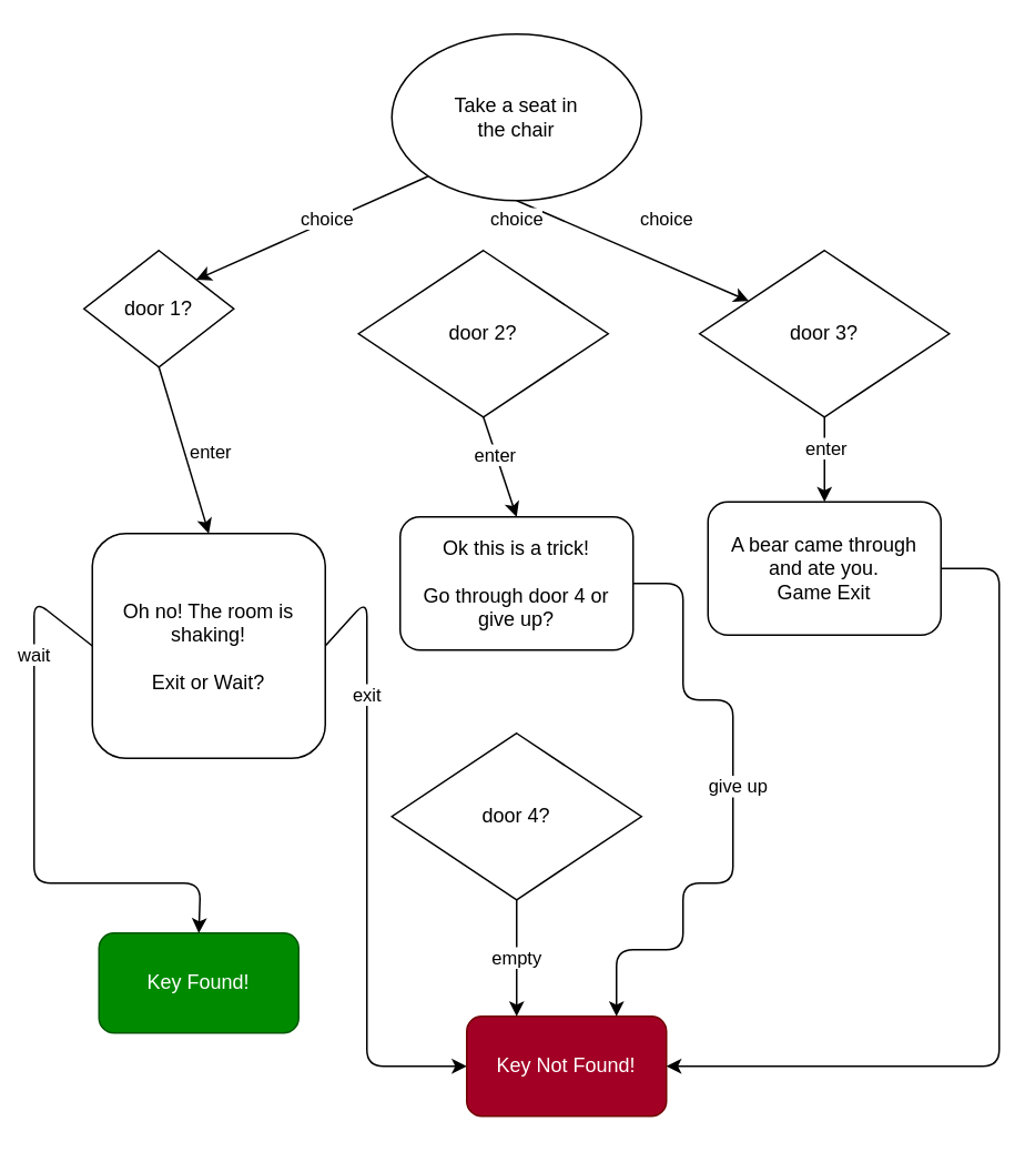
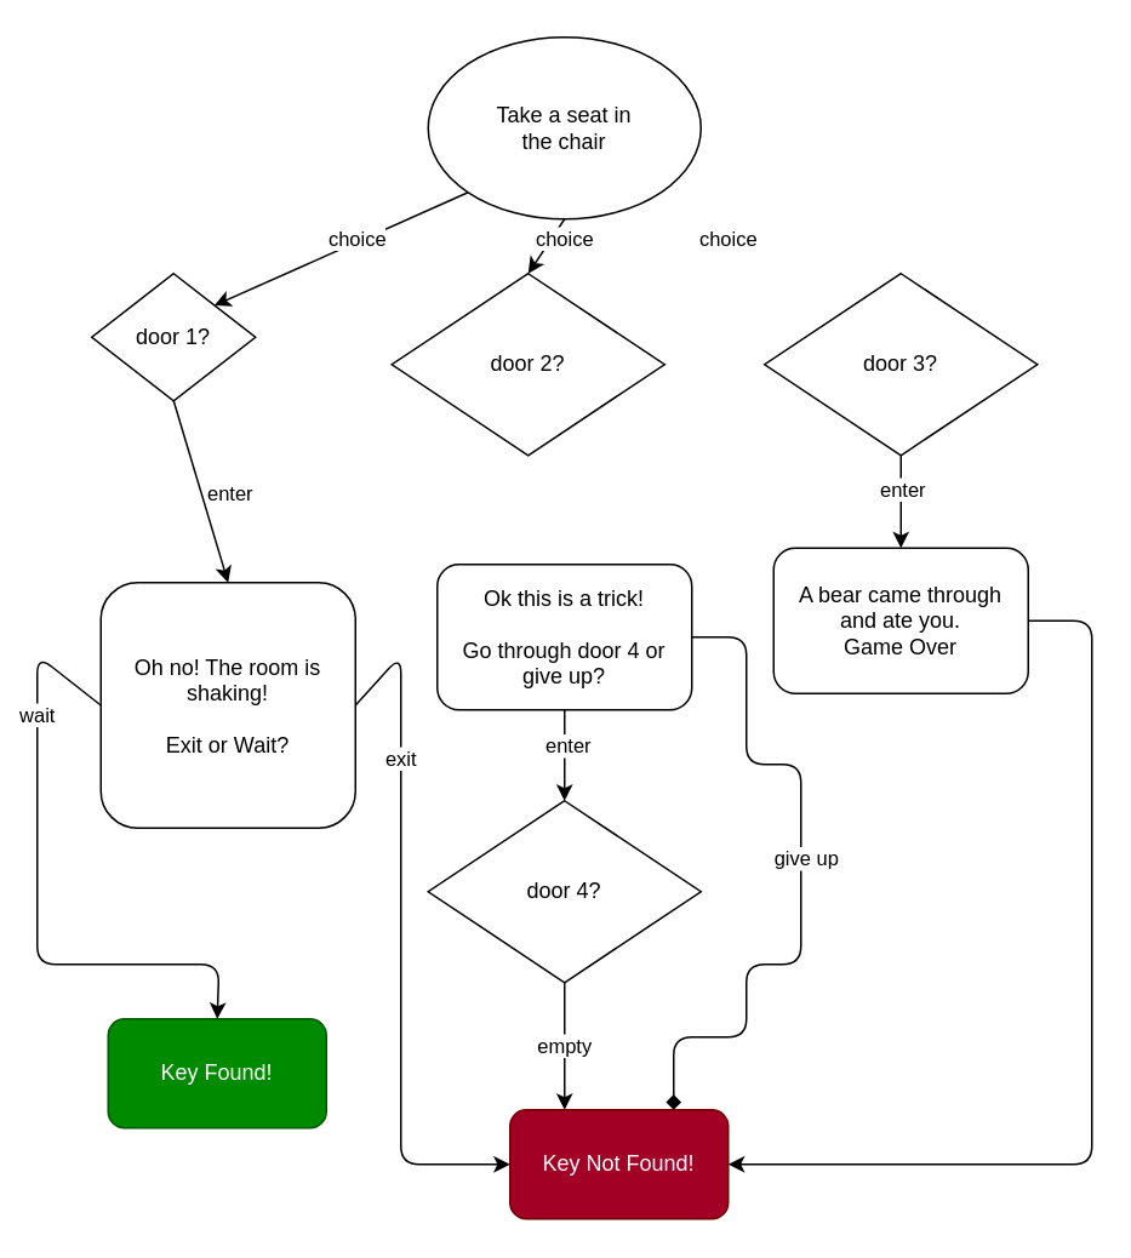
  <mxCell id="0" />
  <mxCell id="1" parent="0" />
  <mxCell id="2" style="edgeStyle=none;html=1;exitX=0.5;exitY=1;exitDx=0;exitDy=0;entryX=0.5;entryY=0;entryDx=0;entryDy=0;" edge="1" parent="1" source="3" target="19"><mxGeometry relative="1" as="geometry" /></mxCell>
  <mxCell id="3" value="door 1?" style="rhombus;whiteSpace=wrap;html=1;labelBackgroundColor=default;" vertex="1" parent="1"><mxGeometry x="50" y="150" width="90" height="70" as="geometry" /></mxCell>
- <mxCell id="4" style="edgeStyle=none;html=1;exitX=0.5;exitY=1;exitDx=0;exitDy=0;entryX=0.5;entryY=0;entryDx=0;entryDy=0;" edge="1" parent="1" source="6" target="24"><mxGeometry relative="1" as="geometry" /></mxCell>
- <mxCell id="5" value="enter" style="edgeLabel;html=1;align=center;verticalAlign=middle;resizable=0;points=[];" vertex="1" connectable="0" parent="4"><mxGeometry x="-0.281" y="-1" relative="1" as="geometry"><mxPoint as="offset" /></mxGeometry></mxCell>
  <mxCell id="6" value="door 2?" style="rhombus;whiteSpace=wrap;html=1;" vertex="1" parent="1"><mxGeometry x="215" y="150" width="150" height="100" as="geometry" /></mxCell>
  <mxCell id="7" style="edgeStyle=none;html=1;exitX=0.5;exitY=1;exitDx=0;exitDy=0;entryX=0.5;entryY=0;entryDx=0;entryDy=0;" edge="1" parent="1" source="8" target="26"><mxGeometry relative="1" as="geometry" /></mxCell>
  <mxCell id="8" value="door 3?" style="rhombus;whiteSpace=wrap;html=1;" vertex="1" parent="1"><mxGeometry x="420" y="150" width="150" height="100" as="geometry" /></mxCell>
  <mxCell id="9" style="edgeStyle=none;html=1;exitX=0;exitY=1;exitDx=0;exitDy=0;entryX=1;entryY=0;entryDx=0;entryDy=0;" edge="1" parent="1" source="12" target="3"><mxGeometry relative="1" as="geometry" /></mxCell>
  <mxCell id="10" value="choice" style="edgeLabel;html=1;align=center;verticalAlign=middle;resizable=0;points=[];" vertex="1" connectable="0" parent="9"><mxGeometry x="-0.138" y="-2" relative="1" as="geometry"><mxPoint as="offset" /></mxGeometry></mxCell>
- <mxCell id="11" style="edgeStyle=none;html=1;exitX=0.5;exitY=1;exitDx=0;exitDy=0;" edge="1" parent="1" source="12" target="8"><mxGeometry relative="1" as="geometry" /></mxCell>
+ <mxCell id="11" style="edgeStyle=none;html=1;exitX=0.5;exitY=1;exitDx=0;exitDy=0;entryX=0.5;entryY=0;entryDx=0;entryDy=0;" edge="1" parent="1" source="12" target="6"><mxGeometry relative="1" as="geometry" /></mxCell>
  <mxCell id="12" value="Take a seat in &lt;br&gt;the chair" style="ellipse;whiteSpace=wrap;html=1;" vertex="1" parent="1"><mxGeometry x="235" y="20" width="150" height="100" as="geometry" /></mxCell>
  <mxCell id="13" value="Key Found!" style="rounded=1;whiteSpace=wrap;html=1;fillColor=#008a00;fontColor=#ffffff;strokeColor=#005700;" vertex="1" parent="1"><mxGeometry x="59" y="560" width="120" height="60" as="geometry" /></mxCell>
  <mxCell id="14" value="Key Not Found!" style="rounded=1;whiteSpace=wrap;html=1;fillColor=#a20025;fontColor=#ffffff;strokeColor=#6F0000;" vertex="1" parent="1"><mxGeometry x="280" y="610" width="120" height="60" as="geometry" /></mxCell>
  <mxCell id="15" style="edgeStyle=none;html=1;exitX=1;exitY=0.5;exitDx=0;exitDy=0;entryX=0;entryY=0.5;entryDx=0;entryDy=0;" edge="1" parent="1" source="19" target="14"><mxGeometry relative="1" as="geometry"><Array as="points"><mxPoint x="220" y="360" /><mxPoint x="220" y="640" /></Array></mxGeometry></mxCell>
  <mxCell id="16" value="exit" style="edgeLabel;html=1;align=center;verticalAlign=middle;resizable=0;points=[];" vertex="1" connectable="0" parent="15"><mxGeometry x="-0.502" y="-1" relative="1" as="geometry"><mxPoint as="offset" /></mxGeometry></mxCell>
  <mxCell id="17" style="edgeStyle=none;html=1;exitX=0;exitY=0.5;exitDx=0;exitDy=0;entryX=0.5;entryY=0;entryDx=0;entryDy=0;" edge="1" parent="1" source="19" target="13"><mxGeometry relative="1" as="geometry"><Array as="points"><mxPoint x="20" y="360" /><mxPoint x="20" y="530" /><mxPoint x="120" y="530" /></Array></mxGeometry></mxCell>
  <mxCell id="18" value="wait" style="edgeLabel;html=1;align=center;verticalAlign=middle;resizable=0;points=[];" vertex="1" connectable="0" parent="17"><mxGeometry x="-0.625" y="-1" relative="1" as="geometry"><mxPoint y="12" as="offset" /></mxGeometry></mxCell>
  <mxCell id="19" value="Oh no! The room is shaking!&lt;br&gt;&lt;br&gt;Exit or Wait?" style="rounded=1;whiteSpace=wrap;html=1;labelBackgroundColor=none;" vertex="1" parent="1"><mxGeometry x="55" y="320" width="140" height="135" as="geometry" /></mxCell>
- <mxCell id="22" style="edgeStyle=none;html=1;exitX=1;exitY=0.5;exitDx=0;exitDy=0;entryX=0.75;entryY=0;entryDx=0;entryDy=0;" edge="1" parent="1" source="24" target="14"><mxGeometry relative="1" as="geometry"><Array as="points"><mxPoint x="410" y="350" /><mxPoint x="410" y="420" /><mxPoint x="440" y="420" /><mxPoint x="440" y="530" /><mxPoint x="410" y="530" /><mxPoint x="410" y="570" /><mxPoint x="370" y="570" /></Array></mxGeometry></mxCell>
+ <mxCell id="20" style="edgeStyle=none;html=1;exitX=0.5;exitY=1;exitDx=0;exitDy=0;entryX=0.5;entryY=0;entryDx=0;entryDy=0;" edge="1" parent="1" source="24" target="28"><mxGeometry relative="1" as="geometry" /></mxCell>
+ <mxCell id="21" value="enter" style="edgeLabel;html=1;align=center;verticalAlign=middle;resizable=0;points=[];" vertex="1" connectable="0" parent="20"><mxGeometry x="-0.249" y="1" relative="1" as="geometry"><mxPoint as="offset" /></mxGeometry></mxCell>
+ <mxCell id="22" style="edgeStyle=none;html=1;exitX=1;exitY=0.5;exitDx=0;exitDy=0;entryX=0.75;entryY=0;entryDx=0;entryDy=0;endArrow=diamond;" edge="1" parent="1" source="24" target="14"><mxGeometry relative="1" as="geometry"><Array as="points"><mxPoint x="410" y="350" /><mxPoint x="410" y="420" /><mxPoint x="440" y="420" /><mxPoint x="440" y="530" /><mxPoint x="410" y="530" /><mxPoint x="410" y="570" /><mxPoint x="370" y="570" /></Array></mxGeometry></mxCell>
  <mxCell id="23" value="give up" style="edgeLabel;html=1;align=center;verticalAlign=middle;resizable=0;points=[];" vertex="1" connectable="0" parent="22"><mxGeometry x="-0.074" y="2" relative="1" as="geometry"><mxPoint as="offset" /></mxGeometry></mxCell>
  <mxCell id="24" value="Ok this is a trick!&lt;br&gt;&lt;br&gt;Go through door 4 or &lt;br&gt;give up?" style="rounded=1;whiteSpace=wrap;html=1;labelBackgroundColor=none;" vertex="1" parent="1"><mxGeometry x="240" y="310" width="140" height="80" as="geometry" /></mxCell>
  <mxCell id="25" style="edgeStyle=none;html=1;exitX=1;exitY=0.5;exitDx=0;exitDy=0;entryX=1;entryY=0.5;entryDx=0;entryDy=0;" edge="1" parent="1" source="26" target="14"><mxGeometry relative="1" as="geometry"><Array as="points"><mxPoint x="600" y="341" /><mxPoint x="600" y="640" /></Array></mxGeometry></mxCell>
- <mxCell id="26" value="A bear came through &lt;br&gt;and ate you.&lt;br&gt;Game Exit" style="rounded=1;whiteSpace=wrap;html=1;labelBackgroundColor=none;" vertex="1" parent="1"><mxGeometry x="425" y="301" width="140" height="80" as="geometry" /></mxCell>
+ <mxCell id="26" value="A bear came through &lt;br&gt;and ate you.&lt;br&gt;Game Over" style="rounded=1;whiteSpace=wrap;html=1;labelBackgroundColor=none;" vertex="1" parent="1"><mxGeometry x="425" y="301" width="140" height="80" as="geometry" /></mxCell>
  <mxCell id="27" value="empty" style="edgeStyle=none;html=1;exitX=0.5;exitY=1;exitDx=0;exitDy=0;entryX=0.25;entryY=0;entryDx=0;entryDy=0;" edge="1" parent="1" source="28" target="14"><mxGeometry relative="1" as="geometry" /></mxCell>
  <mxCell id="28" value="door 4?" style="rhombus;whiteSpace=wrap;html=1;" vertex="1" parent="1"><mxGeometry x="235" y="440" width="150" height="100" as="geometry" /></mxCell>
  <mxCell id="29" value="choice" style="edgeLabel;html=1;align=center;verticalAlign=middle;resizable=0;points=[];" vertex="1" connectable="0" parent="1"><mxGeometry x="237.998" y="139.085" as="geometry"><mxPoint x="72" y="-9" as="offset" /></mxGeometry></mxCell>
  <mxCell id="30" value="choice" style="edgeLabel;html=1;align=center;verticalAlign=middle;resizable=0;points=[];" vertex="1" connectable="0" parent="1"><mxGeometry x="399.998" y="130.005" as="geometry" /></mxCell>
  <mxCell id="31" value="enter" style="edgeLabel;html=1;align=center;verticalAlign=middle;resizable=0;points=[];" vertex="1" connectable="0" parent="1"><mxGeometry x="324" y="282" as="geometry"><mxPoint x="171" y="-14" as="offset" /></mxGeometry></mxCell>
  <mxCell id="32" value="enter" style="edgeLabel;html=1;align=center;verticalAlign=middle;resizable=0;points=[];" vertex="1" connectable="0" parent="1"><mxGeometry x="125" y="270" as="geometry" /></mxCell>
